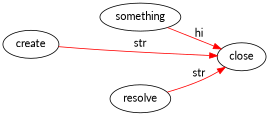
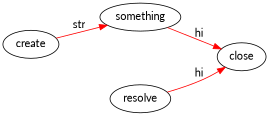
  digraph {
    fontname=Lato
    rankdir=LR
    node [fontname=Lato]
    edge [color=red fontname=Lato]
    create
    something
    resolve
    close
-   create -> close [label=str]
+   create -> something [label=str]
    something -> close [label=hi]
-   resolve -> close [label=str]
+   resolve -> close [label=hi]
  }
